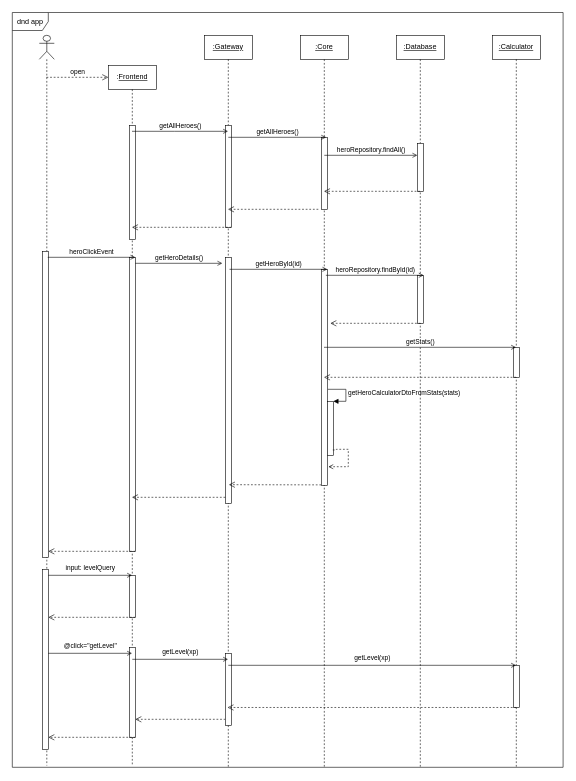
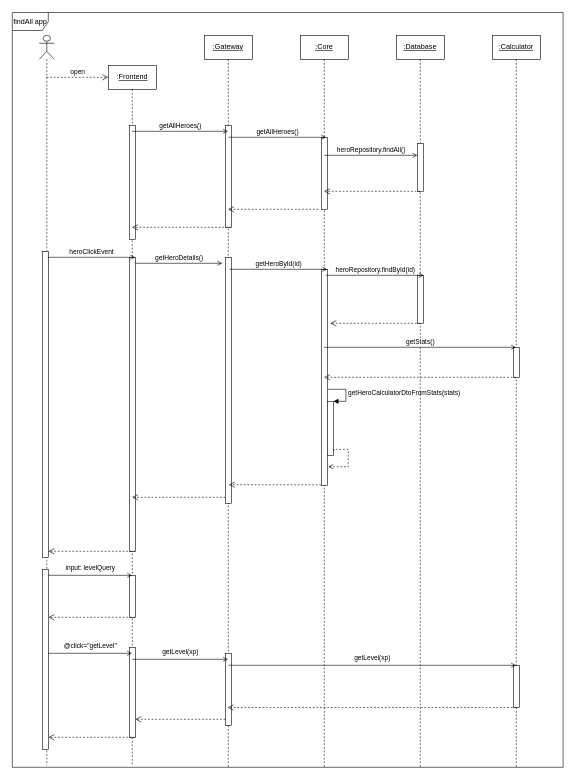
  <mxCell id="0" />
  <mxCell id="1" parent="0" />
  <mxCell id="2" value="" style="shape=umlLifeline;participant=umlActor;perimeter=lifelinePerimeter;whiteSpace=wrap;html=1;container=1;collapsible=0;recursiveResize=0;verticalAlign=top;spacingTop=36;outlineConnect=0;" vertex="1" parent="1"><mxGeometry x="65" y="58" width="25" height="1217" as="geometry" /></mxCell>
  <mxCell id="3" value="" style="html=1;points=[];perimeter=orthogonalPerimeter;" vertex="1" parent="2"><mxGeometry x="5" y="890" width="10" height="300" as="geometry" /></mxCell>
  <mxCell id="4" value=":&lt;u&gt;Frontend&lt;/u&gt;" style="shape=umlLifeline;perimeter=lifelinePerimeter;whiteSpace=wrap;html=1;container=1;collapsible=0;recursiveResize=0;outlineConnect=0;" vertex="1" parent="1"><mxGeometry x="180" y="108" width="80" height="1167" as="geometry" /></mxCell>
  <mxCell id="5" value="" style="html=1;points=[];perimeter=orthogonalPerimeter;" vertex="1" parent="4"><mxGeometry x="35" y="100" width="10" height="190" as="geometry" /></mxCell>
  <mxCell id="6" value="" style="html=1;points=[];perimeter=orthogonalPerimeter;" vertex="1" parent="4"><mxGeometry x="-110" y="310" width="10" height="510" as="geometry" /></mxCell>
  <mxCell id="7" value="" style="html=1;points=[];perimeter=orthogonalPerimeter;" vertex="1" parent="4"><mxGeometry x="35" y="320" width="10" height="490" as="geometry" /></mxCell>
  <mxCell id="8" value="heroClickEvent" style="html=1;verticalAlign=bottom;startArrow=none;endArrow=open;startSize=8;rounded=0;endFill=0;startFill=0;" edge="1" parent="4"><mxGeometry relative="1" as="geometry"><mxPoint x="-100.929" y="320" as="sourcePoint" /><mxPoint x="45" y="320" as="targetPoint" /><Array as="points"><mxPoint x="-30" y="320" /></Array></mxGeometry></mxCell>
  <mxCell id="9" value="" style="html=1;verticalAlign=bottom;endArrow=open;dashed=1;endSize=8;rounded=0;" edge="1" parent="4"><mxGeometry relative="1" as="geometry"><mxPoint x="45" y="810" as="sourcePoint" /><mxPoint x="-100" y="810" as="targetPoint" /></mxGeometry></mxCell>
  <mxCell id="10" value="" style="html=1;points=[];perimeter=orthogonalPerimeter;" vertex="1" parent="4"><mxGeometry x="35" y="970" width="10" height="150" as="geometry" /></mxCell>
  <mxCell id="11" value="getHeroDetails()" style="html=1;verticalAlign=bottom;startArrow=none;endArrow=open;startSize=8;rounded=0;endFill=0;startFill=0;" edge="1" parent="4"><mxGeometry relative="1" as="geometry"><mxPoint x="44.999" y="330" as="sourcePoint" /><mxPoint x="190" y="330" as="targetPoint" /><Array as="points" /></mxGeometry></mxCell>
  <mxCell id="12" value="" style="html=1;verticalAlign=bottom;endArrow=open;dashed=1;endSize=8;rounded=0;" edge="1" parent="4"><mxGeometry relative="1" as="geometry"><mxPoint x="201.32" y="1090" as="sourcePoint" /><mxPoint x="45.002" y="1090" as="targetPoint" /></mxGeometry></mxCell>
  <mxCell id="13" value="" style="html=1;points=[];perimeter=orthogonalPerimeter;" vertex="1" parent="4"><mxGeometry x="35" y="850" width="10" height="70" as="geometry" /></mxCell>
  <mxCell id="14" value="&lt;u&gt;:Gateway&lt;/u&gt;" style="shape=umlLifeline;perimeter=lifelinePerimeter;whiteSpace=wrap;html=1;container=1;collapsible=0;recursiveResize=0;outlineConnect=0;" vertex="1" parent="1"><mxGeometry x="340" y="58" width="80" height="1220" as="geometry" /></mxCell>
  <mxCell id="15" value="" style="html=1;points=[];perimeter=orthogonalPerimeter;" vertex="1" parent="14"><mxGeometry x="35" y="150" width="10" height="170" as="geometry" /></mxCell>
  <mxCell id="16" value="" style="html=1;verticalAlign=bottom;endArrow=open;dashed=1;endSize=8;rounded=0;" edge="1" parent="14" target="4"><mxGeometry relative="1" as="geometry"><mxPoint x="45" y="320" as="sourcePoint" /><mxPoint x="-35" y="320" as="targetPoint" /></mxGeometry></mxCell>
  <mxCell id="17" value="" style="html=1;points=[];perimeter=orthogonalPerimeter;" vertex="1" parent="14"><mxGeometry x="35.61" y="370" width="10" height="410" as="geometry" /></mxCell>
  <mxCell id="18" value="" style="html=1;verticalAlign=bottom;endArrow=open;dashed=1;endSize=8;rounded=0;" edge="1" parent="14"><mxGeometry relative="1" as="geometry"><mxPoint x="200.82" y="749.29" as="sourcePoint" /><mxPoint x="41" y="749" as="targetPoint" /><Array as="points" /></mxGeometry></mxCell>
  <mxCell id="19" value="" style="html=1;verticalAlign=bottom;endArrow=open;dashed=1;endSize=8;rounded=0;" edge="1" parent="14" target="4"><mxGeometry relative="1" as="geometry"><mxPoint x="35" y="770" as="sourcePoint" /><mxPoint x="-60" y="780" as="targetPoint" /></mxGeometry></mxCell>
  <mxCell id="20" value="" style="html=1;points=[];perimeter=orthogonalPerimeter;" vertex="1" parent="14"><mxGeometry x="35" y="1030" width="10" height="120" as="geometry" /></mxCell>
  <mxCell id="21" value="&lt;u&gt;:Core&lt;/u&gt;" style="shape=umlLifeline;perimeter=lifelinePerimeter;whiteSpace=wrap;html=1;container=1;collapsible=0;recursiveResize=0;outlineConnect=0;" vertex="1" parent="1"><mxGeometry x="500" y="58" width="80" height="1220" as="geometry" /></mxCell>
  <mxCell id="22" value="" style="html=1;points=[];perimeter=orthogonalPerimeter;" vertex="1" parent="21"><mxGeometry x="35" y="170" width="10" height="120" as="geometry" /></mxCell>
  <mxCell id="23" value="getAllHeroes()" style="html=1;verticalAlign=bottom;startArrow=none;endArrow=open;startSize=8;rounded=0;endFill=0;startFill=0;" edge="1" parent="21"><mxGeometry relative="1" as="geometry"><mxPoint x="-120" y="170" as="sourcePoint" /><mxPoint x="43" y="170" as="targetPoint" /></mxGeometry></mxCell>
  <mxCell id="24" value="" style="html=1;verticalAlign=bottom;endArrow=open;dashed=1;endSize=8;rounded=0;" edge="1" parent="21" target="14"><mxGeometry relative="1" as="geometry"><mxPoint x="30" y="290" as="sourcePoint" /><mxPoint x="-50" y="290" as="targetPoint" /></mxGeometry></mxCell>
  <mxCell id="25" value="" style="html=1;points=[];perimeter=orthogonalPerimeter;" vertex="1" parent="21"><mxGeometry x="35.61" y="390" width="10" height="360" as="geometry" /></mxCell>
  <mxCell id="26" value="getHeroById(id)" style="html=1;verticalAlign=bottom;startArrow=none;endArrow=open;startSize=8;rounded=0;endFill=0;startFill=0;" edge="1" parent="21"><mxGeometry relative="1" as="geometry"><mxPoint x="-118" y="390" as="sourcePoint" /><mxPoint x="45" y="390" as="targetPoint" /></mxGeometry></mxCell>
  <mxCell id="27" value="" style="html=1;points=[];perimeter=orthogonalPerimeter;" vertex="1" parent="21"><mxGeometry x="45" y="610" width="10" height="90" as="geometry" /></mxCell>
  <mxCell id="28" value="&lt;span class=&quot;pl-token&quot; style=&quot;box-sizing: border-box&quot;&gt;getHeroCalculatorDtoFromStats&lt;/span&gt;(stats)" style="edgeStyle=orthogonalEdgeStyle;html=1;align=left;spacingLeft=2;endArrow=block;rounded=0;entryX=1;entryY=0;" edge="1" target="27" parent="21"><mxGeometry relative="1" as="geometry"><mxPoint x="46" y="590" as="sourcePoint" /><Array as="points"><mxPoint x="46" y="590" /><mxPoint x="76" y="590" /><mxPoint x="76" y="610" /></Array></mxGeometry></mxCell>
  <mxCell id="29" value="" style="edgeStyle=orthogonalEdgeStyle;html=1;align=left;spacingLeft=2;endArrow=open;rounded=0;endFill=0;dashed=1;exitX=0.92;exitY=0.901;exitDx=0;exitDy=0;exitPerimeter=0;entryX=1.118;entryY=0.914;entryDx=0;entryDy=0;entryPerimeter=0;" edge="1" target="25" parent="21" source="27"><mxGeometry relative="1" as="geometry"><mxPoint x="60" y="720" as="sourcePoint" /><Array as="points"><mxPoint x="60" y="691" /><mxPoint x="60" y="690" /><mxPoint x="80" y="690" /><mxPoint x="80" y="719" /></Array><mxPoint x="65" y="740" as="targetPoint" /></mxGeometry></mxCell>
  <mxCell id="30" value="&lt;u&gt;:Database&lt;/u&gt;" style="shape=umlLifeline;perimeter=lifelinePerimeter;whiteSpace=wrap;html=1;container=1;collapsible=0;recursiveResize=0;outlineConnect=0;" vertex="1" parent="1"><mxGeometry x="660" y="58" width="80" height="1220" as="geometry" /></mxCell>
  <mxCell id="31" value="" style="html=1;points=[];perimeter=orthogonalPerimeter;" vertex="1" parent="30"><mxGeometry x="35" y="180" width="10" height="80" as="geometry" /></mxCell>
  <mxCell id="32" value="&lt;span&gt;heroRepository&lt;/span&gt;&lt;span class=&quot;pl-k&quot; style=&quot;box-sizing: border-box&quot;&gt;.&lt;/span&gt;&lt;span&gt;findAll()&lt;/span&gt;" style="html=1;verticalAlign=bottom;startArrow=none;endArrow=open;startSize=8;rounded=0;endFill=0;startFill=0;exitX=0.5;exitY=0.25;exitDx=0;exitDy=0;exitPerimeter=0;" edge="1" parent="30" source="22"><mxGeometry relative="1" as="geometry"><mxPoint x="-110" y="190" as="sourcePoint" /><mxPoint x="35" y="200" as="targetPoint" /></mxGeometry></mxCell>
  <mxCell id="33" value="" style="html=1;points=[];perimeter=orthogonalPerimeter;" vertex="1" parent="30"><mxGeometry x="35.61" y="400" width="10" height="80" as="geometry" /></mxCell>
  <mxCell id="34" value="heroRepository.findById(id)" style="html=1;verticalAlign=bottom;startArrow=none;endArrow=open;startSize=8;rounded=0;endFill=0;startFill=0;" edge="1" parent="30"><mxGeometry relative="1" as="geometry"><mxPoint x="-117.39" y="400" as="sourcePoint" /><mxPoint x="45.61" y="400" as="targetPoint" /></mxGeometry></mxCell>
  <mxCell id="35" value="getAllHeroes()" style="html=1;verticalAlign=bottom;startArrow=none;endArrow=open;startSize=8;rounded=0;endFill=0;startFill=0;" edge="1" target="14" parent="1" source="4"><mxGeometry relative="1" as="geometry"><mxPoint x="240" y="118" as="sourcePoint" /><Array as="points"><mxPoint x="290" y="218" /></Array></mxGeometry></mxCell>
  <mxCell id="36" value="" style="html=1;verticalAlign=bottom;endArrow=open;dashed=1;endSize=8;rounded=0;" edge="1" parent="1" source="30" target="21"><mxGeometry relative="1" as="geometry"><mxPoint x="670" y="308" as="sourcePoint" /><mxPoint x="590" y="308" as="targetPoint" /><Array as="points"><mxPoint x="620" y="318" /></Array></mxGeometry></mxCell>
  <mxCell id="37" value="" style="html=1;verticalAlign=bottom;endArrow=open;dashed=1;endSize=8;rounded=0;" edge="1" parent="1"><mxGeometry relative="1" as="geometry"><mxPoint x="700.11" y="538" as="sourcePoint" /><mxPoint x="550" y="538" as="targetPoint" /><Array as="points"><mxPoint x="620.61" y="538" /></Array></mxGeometry></mxCell>
  <mxCell id="38" value="&lt;u&gt;:Calculator&lt;/u&gt;" style="shape=umlLifeline;perimeter=lifelinePerimeter;whiteSpace=wrap;html=1;container=1;collapsible=0;recursiveResize=0;outlineConnect=0;" vertex="1" parent="1"><mxGeometry x="820" y="58" width="80" height="1221" as="geometry" /></mxCell>
  <mxCell id="39" value="" style="html=1;points=[];perimeter=orthogonalPerimeter;" vertex="1" parent="38"><mxGeometry x="35" y="520" width="10" height="50" as="geometry" /></mxCell>
  <mxCell id="40" value="" style="html=1;points=[];perimeter=orthogonalPerimeter;" vertex="1" parent="38"><mxGeometry x="35" y="1050" width="10" height="70" as="geometry" /></mxCell>
  <mxCell id="41" value="getStats()" style="html=1;verticalAlign=bottom;startArrow=none;endArrow=open;startSize=8;rounded=0;endFill=0;startFill=0;" edge="1" parent="1" source="21" target="38"><mxGeometry relative="1" as="geometry"><mxPoint x="550" y="618" as="sourcePoint" /><mxPoint x="695.61" y="568" as="targetPoint" /><Array as="points"><mxPoint x="700" y="578" /></Array></mxGeometry></mxCell>
  <mxCell id="42" value="" style="html=1;verticalAlign=bottom;endArrow=open;dashed=1;endSize=8;rounded=0;" edge="1" parent="1" source="38" target="21"><mxGeometry relative="1" as="geometry"><mxPoint x="750.11" y="648" as="sourcePoint" /><mxPoint x="550" y="708" as="targetPoint" /><Array as="points"><mxPoint x="790" y="628" /><mxPoint x="700" y="628" /></Array></mxGeometry></mxCell>
  <mxCell id="43" value="open" style="html=1;verticalAlign=bottom;endArrow=open;dashed=1;endSize=8;rounded=0;" edge="1" parent="1" source="2"><mxGeometry relative="1" as="geometry"><mxPoint x="170" y="128" as="sourcePoint" /><mxPoint x="180" y="128" as="targetPoint" /></mxGeometry></mxCell>
  <mxCell id="44" value="&lt;div style=&quot;line-height: 19px&quot;&gt;@click=&quot;getLevel&quot;&lt;/div&gt;" style="html=1;verticalAlign=bottom;endArrow=open;rounded=0;endFill=0;" edge="1" parent="1"><mxGeometry width="80" relative="1" as="geometry"><mxPoint x="80" y="1088" as="sourcePoint" /><mxPoint x="219.5" y="1088" as="targetPoint" /></mxGeometry></mxCell>
  <mxCell id="45" value="&lt;div style=&quot;line-height: 19px&quot;&gt;&lt;span&gt;getLevel(xp)&lt;/span&gt;&lt;br&gt;&lt;/div&gt;" style="html=1;verticalAlign=bottom;endArrow=open;rounded=0;endFill=0;" edge="1" parent="1"><mxGeometry width="80" relative="1" as="geometry"><mxPoint x="220" y="1098" as="sourcePoint" /><mxPoint x="379.5" y="1098" as="targetPoint" /></mxGeometry></mxCell>
  <mxCell id="46" value="&lt;div style=&quot;line-height: 19px&quot;&gt;&lt;span&gt;getLevel(xp)&lt;/span&gt;&lt;br&gt;&lt;/div&gt;" style="html=1;verticalAlign=bottom;endArrow=open;rounded=0;endFill=0;" edge="1" parent="1"><mxGeometry width="80" relative="1" as="geometry"><mxPoint x="380" y="1108" as="sourcePoint" /><mxPoint x="859.5" y="1108" as="targetPoint" /></mxGeometry></mxCell>
  <mxCell id="47" value="" style="html=1;verticalAlign=bottom;endArrow=open;dashed=1;endSize=8;rounded=0;" edge="1" parent="1"><mxGeometry relative="1" as="geometry"><mxPoint x="859.82" y="1178.29" as="sourcePoint" /><mxPoint x="378.682" y="1178.29" as="targetPoint" /><Array as="points" /></mxGeometry></mxCell>
  <mxCell id="48" value="" style="html=1;verticalAlign=bottom;endArrow=open;dashed=1;endSize=8;rounded=0;" edge="1" parent="1"><mxGeometry relative="1" as="geometry"><mxPoint x="225" y="1228" as="sourcePoint" /><mxPoint x="80" y="1228" as="targetPoint" /><Array as="points"><mxPoint x="143.68" y="1228" /></Array></mxGeometry></mxCell>
  <mxCell id="49" value="&lt;div style=&quot;line-height: 19px&quot;&gt;input: levelQuery&lt;/div&gt;" style="html=1;verticalAlign=bottom;endArrow=open;rounded=0;endFill=0;" edge="1" parent="1"><mxGeometry width="80" relative="1" as="geometry"><mxPoint x="80" y="958" as="sourcePoint" /><mxPoint x="219.5" y="958" as="targetPoint" /></mxGeometry></mxCell>
  <mxCell id="50" value="" style="html=1;verticalAlign=bottom;endArrow=open;dashed=1;endSize=8;rounded=0;" edge="1" parent="1"><mxGeometry relative="1" as="geometry"><mxPoint x="225" y="1028" as="sourcePoint" /><mxPoint x="80" y="1028" as="targetPoint" /><Array as="points"><mxPoint x="143.68" y="1028" /></Array></mxGeometry></mxCell>
- <mxCell id="51" value="dnd app" style="shape=umlFrame;whiteSpace=wrap;html=1;gradientColor=none;swimlaneFillColor=none;" vertex="1" parent="1"><mxGeometry y="20" width="918" height="1258" as="geometry" x="20" /></mxCell>
+ <mxCell id="51" value="findAll app" style="shape=umlFrame;whiteSpace=wrap;html=1;gradientColor=none;swimlaneFillColor=none;" vertex="1" parent="1"><mxGeometry y="20" width="918" height="1258" as="geometry" x="20" /></mxCell>
